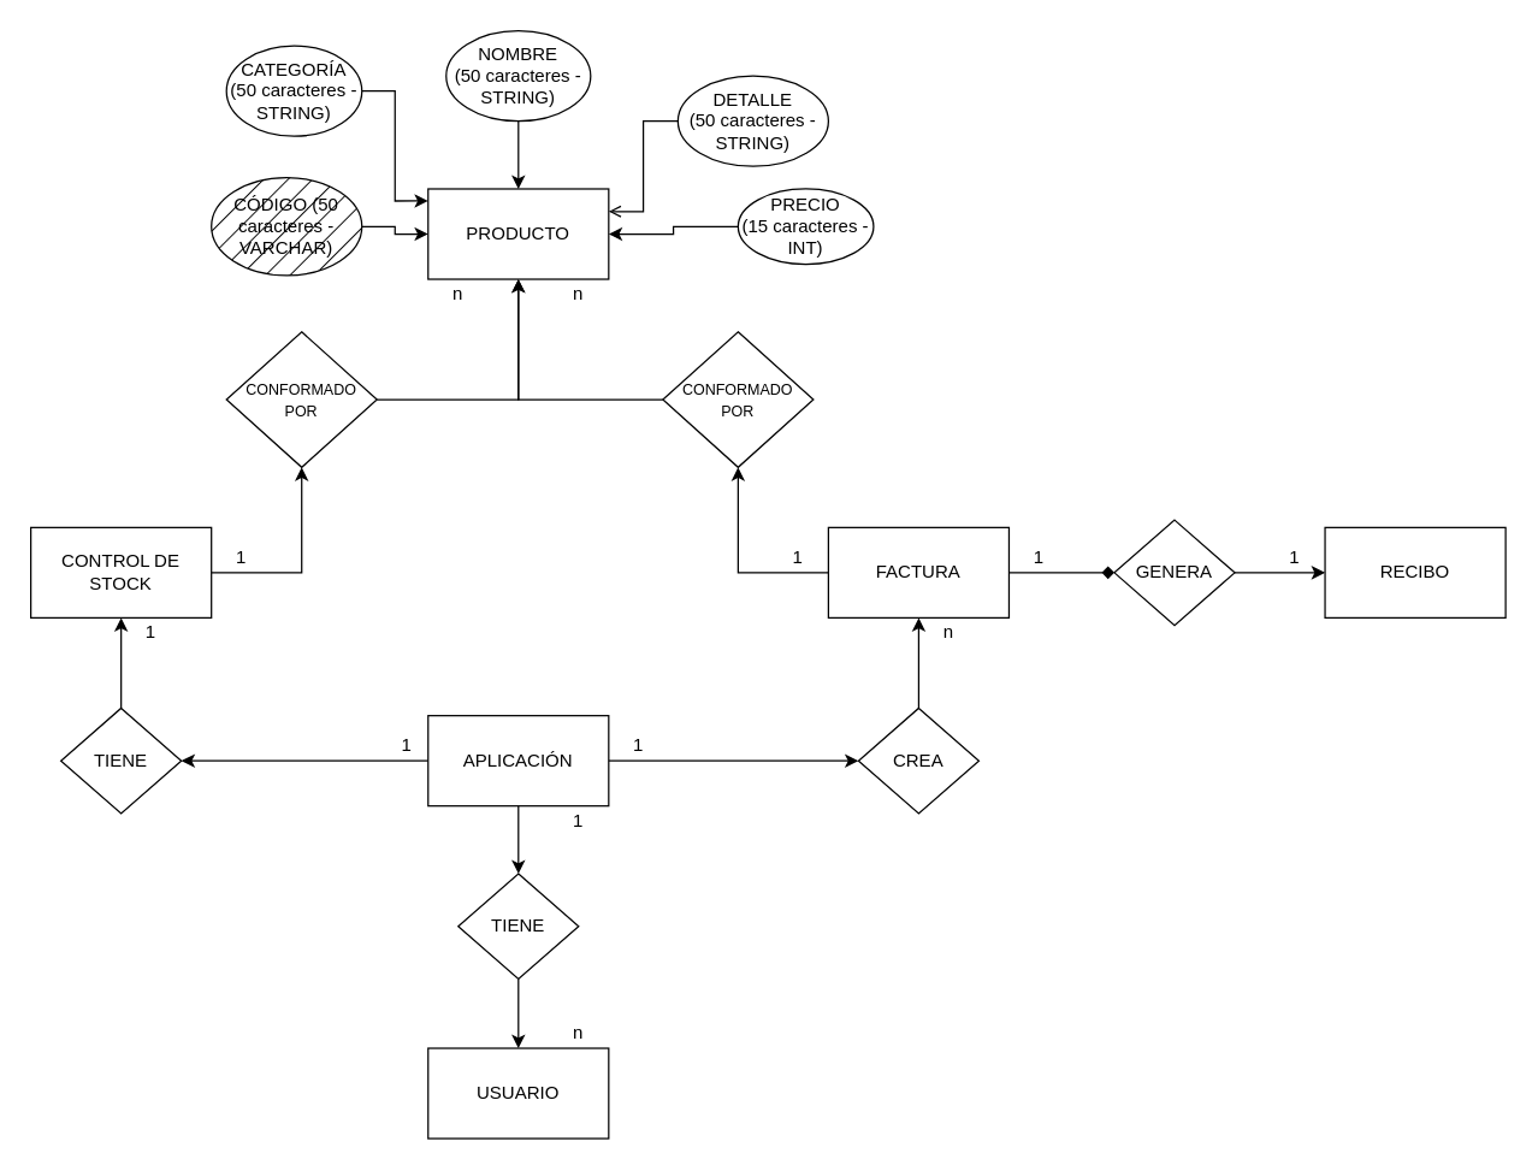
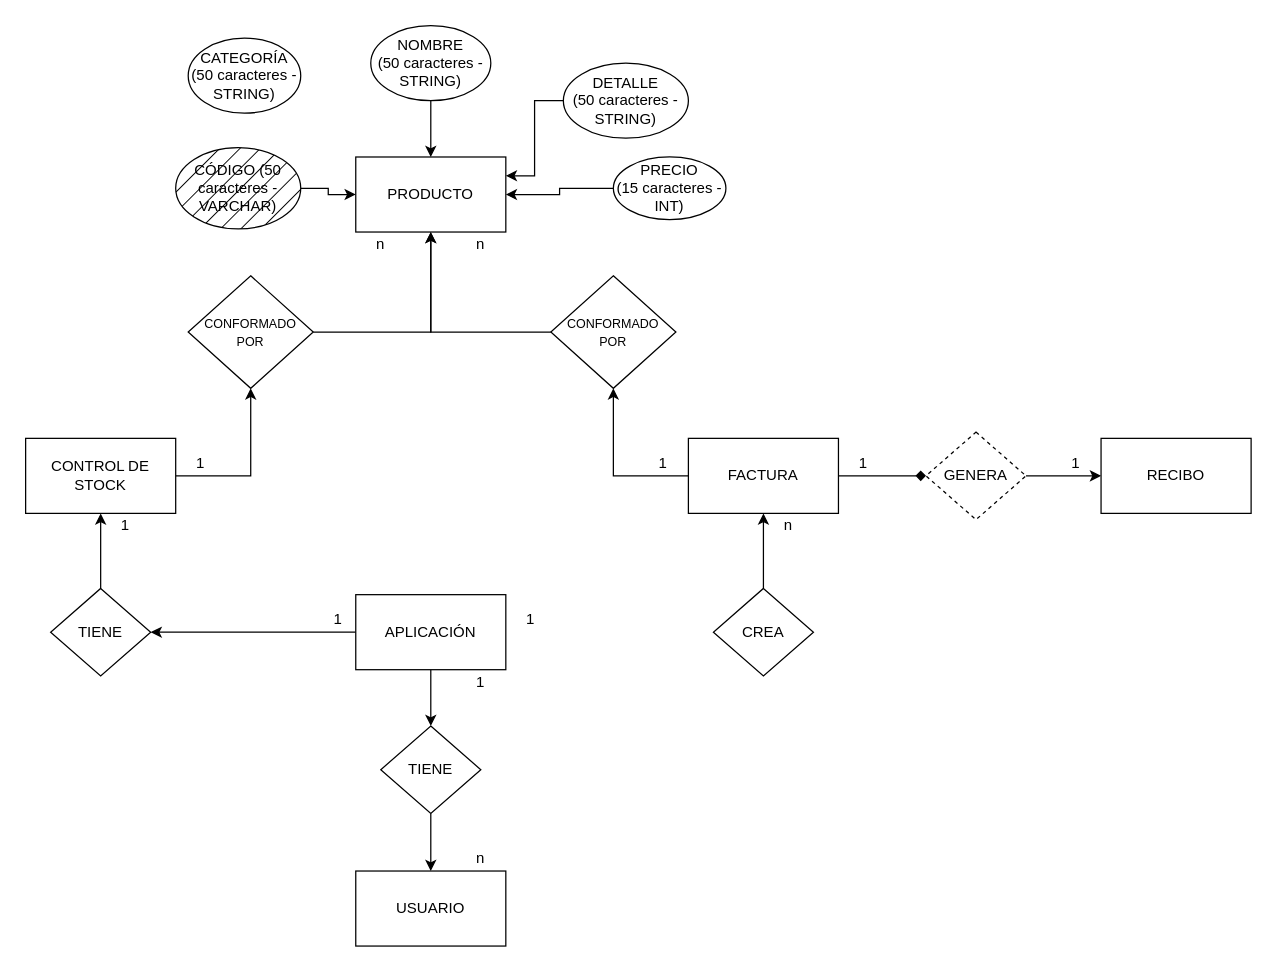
  <mxCell id="0" />
  <mxCell id="1" parent="0" />
  <mxCell id="2" value="PRODUCTO" style="rounded=0;whiteSpace=wrap;html=1;" vertex="1" parent="1"><mxGeometry x="284" y="125" width="120" height="60" as="geometry" /></mxCell>
  <mxCell id="3" style="edgeStyle=orthogonalEdgeStyle;rounded=0;orthogonalLoop=1;jettySize=auto;html=1;entryX=0;entryY=0.5;entryDx=0;entryDy=0;" edge="1" parent="1" source="4" target="2"><mxGeometry relative="1" as="geometry" /></mxCell>
  <mxCell id="4" value="CÓDIGO (50 caracteres - VARCHAR)" style="ellipse;whiteSpace=wrap;html=1;fontSize=12;shadow=0;gradientColor=none;fillStyle=hatch;fillColor=#000000;" vertex="1" parent="1"><mxGeometry x="140" y="117.5" width="100" height="65" as="geometry" /></mxCell>
  <mxCell id="5" style="edgeStyle=orthogonalEdgeStyle;rounded=0;orthogonalLoop=1;jettySize=auto;html=1;entryX=0.5;entryY=0;entryDx=0;entryDy=0;" edge="1" parent="1" source="6" target="2"><mxGeometry relative="1" as="geometry" /></mxCell>
  <mxCell id="6" value="NOMBRE&lt;br&gt;(50 caracteres - STRING)" style="ellipse;whiteSpace=wrap;html=1;fontSize=12;" vertex="1" parent="1"><mxGeometry x="296" y="20" width="96" height="60" as="geometry" /></mxCell>
- <mxCell id="7" style="edgeStyle=orthogonalEdgeStyle;rounded=0;orthogonalLoop=1;jettySize=auto;html=1;entryX=0;entryY=0.133;entryDx=0;entryDy=0;entryPerimeter=0;" edge="1" parent="1" source="8" target="2"><mxGeometry relative="1" as="geometry" /></mxCell>
  <mxCell id="8" value="CATEGORÍA (50 caracteres - STRING)" style="ellipse;whiteSpace=wrap;html=1;fontSize=12;" vertex="1" parent="1"><mxGeometry x="150" y="30" width="90" height="60" as="geometry" /></mxCell>
- <mxCell id="9" style="edgeStyle=orthogonalEdgeStyle;rounded=0;orthogonalLoop=1;jettySize=auto;html=1;entryX=1;entryY=0.25;entryDx=0;entryDy=0;endArrow=open;" edge="1" parent="1" source="10" target="2"><mxGeometry relative="1" as="geometry" /></mxCell>
+ <mxCell id="9" style="edgeStyle=orthogonalEdgeStyle;rounded=0;orthogonalLoop=1;jettySize=auto;html=1;entryX=1;entryY=0.25;entryDx=0;entryDy=0;" edge="1" parent="1" source="10" target="2"><mxGeometry relative="1" as="geometry" /></mxCell>
  <mxCell id="10" value="DETALLE&lt;br&gt;(50 caracteres - STRING)" style="ellipse;whiteSpace=wrap;html=1;fontSize=12;" vertex="1" parent="1"><mxGeometry x="450" y="50" width="100" height="60" as="geometry" /></mxCell>
  <mxCell id="11" style="edgeStyle=orthogonalEdgeStyle;rounded=0;orthogonalLoop=1;jettySize=auto;html=1;entryX=1;entryY=0.5;entryDx=0;entryDy=0;" edge="1" parent="1" source="12" target="2"><mxGeometry relative="1" as="geometry" /></mxCell>
  <mxCell id="12" value="PRECIO&lt;br&gt;(15 caracteres - INT)" style="ellipse;whiteSpace=wrap;html=1;fontSize=12;" vertex="1" parent="1"><mxGeometry x="490" y="125" width="90" height="50" as="geometry" /></mxCell>
  <mxCell id="13" style="edgeStyle=orthogonalEdgeStyle;rounded=0;orthogonalLoop=1;jettySize=auto;html=1;" edge="1" parent="1" source="16" target="37"><mxGeometry relative="1" as="geometry" /></mxCell>
  <mxCell id="14" style="edgeStyle=orthogonalEdgeStyle;rounded=0;orthogonalLoop=1;jettySize=auto;html=1;" edge="1" parent="1" source="16" target="41"><mxGeometry relative="1" as="geometry" /></mxCell>
- <mxCell id="15" style="edgeStyle=orthogonalEdgeStyle;rounded=0;orthogonalLoop=1;jettySize=auto;html=1;entryX=0;entryY=0.5;entryDx=0;entryDy=0;" edge="1" parent="1" source="16" target="45"><mxGeometry relative="1" as="geometry"><mxPoint x="480" y="505" as="targetPoint" /></mxGeometry></mxCell>
  <mxCell id="16" value="APLICACIÓN" style="rounded=0;whiteSpace=wrap;html=1;" vertex="1" parent="1"><mxGeometry x="284" y="475" width="120" height="60" as="geometry" /></mxCell>
  <mxCell id="17" style="edgeStyle=orthogonalEdgeStyle;rounded=0;orthogonalLoop=1;jettySize=auto;html=1;entryX=0.5;entryY=1;entryDx=0;entryDy=0;" edge="1" parent="1" source="19" target="27"><mxGeometry relative="1" as="geometry" /></mxCell>
  <mxCell id="18" style="edgeStyle=orthogonalEdgeStyle;rounded=0;orthogonalLoop=1;jettySize=auto;html=1;endArrow=diamond;" edge="1" parent="1" source="19" target="29"><mxGeometry relative="1" as="geometry" /></mxCell>
  <mxCell id="19" value="FACTURA" style="rounded=0;whiteSpace=wrap;html=1;" vertex="1" parent="1"><mxGeometry x="550" y="350" width="120" height="60" as="geometry" /></mxCell>
  <mxCell id="20" style="edgeStyle=orthogonalEdgeStyle;rounded=0;orthogonalLoop=1;jettySize=auto;html=1;" edge="1" parent="1" source="21" target="25"><mxGeometry relative="1" as="geometry" /></mxCell>
  <mxCell id="21" value="CONTROL DE STOCK" style="rounded=0;whiteSpace=wrap;html=1;" vertex="1" parent="1"><mxGeometry x="20" y="350" width="120" height="60" as="geometry" /></mxCell>
  <mxCell id="22" value="USUARIO" style="rounded=0;whiteSpace=wrap;html=1;" vertex="1" parent="1"><mxGeometry x="284" y="696" width="120" height="60" as="geometry" /></mxCell>
  <mxCell id="23" value="RECIBO" style="rounded=0;whiteSpace=wrap;html=1;" vertex="1" parent="1"><mxGeometry x="880" y="350" width="120" height="60" as="geometry" /></mxCell>
  <mxCell id="24" style="edgeStyle=orthogonalEdgeStyle;rounded=0;orthogonalLoop=1;jettySize=auto;html=1;entryX=0.5;entryY=1;entryDx=0;entryDy=0;" edge="1" parent="1" source="25" target="2"><mxGeometry relative="1" as="geometry" /></mxCell>
  <mxCell id="25" value="&lt;font style=&quot;font-size: 10px;&quot;&gt;CONFORMADO &lt;br&gt;POR&lt;/font&gt;" style="rhombus;whiteSpace=wrap;html=1;verticalAlign=middle;" vertex="1" parent="1"><mxGeometry x="150" y="220" width="100" height="90" as="geometry" /></mxCell>
  <mxCell id="26" style="edgeStyle=orthogonalEdgeStyle;rounded=0;orthogonalLoop=1;jettySize=auto;html=1;entryX=0.5;entryY=1;entryDx=0;entryDy=0;" edge="1" parent="1" source="27" target="2"><mxGeometry relative="1" as="geometry" /></mxCell>
  <mxCell id="27" value="&lt;font style=&quot;font-size: 10px;&quot;&gt;CONFORMADO &lt;br&gt;POR&lt;/font&gt;" style="rhombus;whiteSpace=wrap;html=1;verticalAlign=middle;" vertex="1" parent="1"><mxGeometry x="440" y="220" width="100" height="90" as="geometry" /></mxCell>
  <mxCell id="28" style="edgeStyle=orthogonalEdgeStyle;rounded=0;orthogonalLoop=1;jettySize=auto;html=1;" edge="1" parent="1" source="29" target="23"><mxGeometry relative="1" as="geometry" /></mxCell>
- <mxCell id="29" value="GENERA" style="rhombus;whiteSpace=wrap;html=1;verticalAlign=middle;" vertex="1" parent="1"><mxGeometry x="740" y="345" width="80" height="70" as="geometry" /></mxCell>
+ <mxCell id="29" value="GENERA" style="rhombus;whiteSpace=wrap;html=1;verticalAlign=middle;dashed=1;" vertex="1" parent="1"><mxGeometry x="740" y="345" width="80" height="70" as="geometry" /></mxCell>
  <mxCell id="30" value="1" style="text;html=1;strokeColor=none;fillColor=none;align=center;verticalAlign=middle;whiteSpace=wrap;rounded=0;" vertex="1" parent="1"><mxGeometry x="840" y="360" width="40" height="20" as="geometry" /></mxCell>
  <mxCell id="31" value="1" style="text;html=1;strokeColor=none;fillColor=none;align=center;verticalAlign=middle;whiteSpace=wrap;rounded=0;" vertex="1" parent="1"><mxGeometry x="670" y="360" width="40" height="20" as="geometry" /></mxCell>
  <mxCell id="32" value="1" style="text;html=1;strokeColor=none;fillColor=none;align=center;verticalAlign=middle;whiteSpace=wrap;rounded=0;" vertex="1" parent="1"><mxGeometry x="510" y="360" width="40" height="20" as="geometry" /></mxCell>
  <mxCell id="33" value="n" style="text;html=1;strokeColor=none;fillColor=none;align=center;verticalAlign=middle;whiteSpace=wrap;rounded=0;" vertex="1" parent="1"><mxGeometry x="364" y="185" width="40" height="20" as="geometry" /></mxCell>
  <mxCell id="34" value="n" style="text;html=1;strokeColor=none;fillColor=none;align=center;verticalAlign=middle;whiteSpace=wrap;rounded=0;" vertex="1" parent="1"><mxGeometry x="284" y="185" width="40" height="20" as="geometry" /></mxCell>
  <mxCell id="35" value="1" style="text;html=1;strokeColor=none;fillColor=none;align=center;verticalAlign=middle;whiteSpace=wrap;rounded=0;" vertex="1" parent="1"><mxGeometry x="140" y="360" width="40" height="20" as="geometry" /></mxCell>
  <mxCell id="36" style="edgeStyle=orthogonalEdgeStyle;rounded=0;orthogonalLoop=1;jettySize=auto;html=1;entryX=0.5;entryY=0;entryDx=0;entryDy=0;" edge="1" parent="1" source="37" target="22"><mxGeometry relative="1" as="geometry" /></mxCell>
  <mxCell id="37" value="TIENE" style="rhombus;whiteSpace=wrap;html=1;verticalAlign=middle;" vertex="1" parent="1"><mxGeometry x="304" y="580" width="80" height="70" as="geometry" /></mxCell>
  <mxCell id="38" value="1" style="text;html=1;strokeColor=none;fillColor=none;align=center;verticalAlign=middle;whiteSpace=wrap;rounded=0;" vertex="1" parent="1"><mxGeometry x="364" y="535" width="40" height="20" as="geometry" /></mxCell>
  <mxCell id="39" value="n" style="text;html=1;strokeColor=none;fillColor=none;align=center;verticalAlign=middle;whiteSpace=wrap;rounded=0;" vertex="1" parent="1"><mxGeometry x="364" y="676" width="40" height="20" as="geometry" /></mxCell>
  <mxCell id="40" style="edgeStyle=orthogonalEdgeStyle;rounded=0;orthogonalLoop=1;jettySize=auto;html=1;entryX=0.5;entryY=1;entryDx=0;entryDy=0;" edge="1" parent="1" source="41" target="21"><mxGeometry relative="1" as="geometry" /></mxCell>
  <mxCell id="41" value="TIENE" style="rhombus;whiteSpace=wrap;html=1;verticalAlign=middle;" vertex="1" parent="1"><mxGeometry x="40" y="470" width="80" height="70" as="geometry" /></mxCell>
  <mxCell id="42" value="1" style="text;html=1;strokeColor=none;fillColor=none;align=center;verticalAlign=middle;whiteSpace=wrap;rounded=0;" vertex="1" parent="1"><mxGeometry x="250" y="485" width="40" height="20" as="geometry" /></mxCell>
  <mxCell id="43" value="1" style="text;html=1;strokeColor=none;fillColor=none;align=center;verticalAlign=middle;whiteSpace=wrap;rounded=0;" vertex="1" parent="1"><mxGeometry x="80" y="410" width="40" height="20" as="geometry" /></mxCell>
  <mxCell id="44" style="edgeStyle=orthogonalEdgeStyle;rounded=0;orthogonalLoop=1;jettySize=auto;html=1;entryX=0.5;entryY=1;entryDx=0;entryDy=0;" edge="1" parent="1" source="45" target="19"><mxGeometry relative="1" as="geometry" /></mxCell>
  <mxCell id="45" value="CREA" style="rhombus;whiteSpace=wrap;html=1;verticalAlign=middle;" vertex="1" parent="1"><mxGeometry x="570" y="470" width="80" height="70" as="geometry" /></mxCell>
  <mxCell id="46" value="1" style="text;html=1;strokeColor=none;fillColor=none;align=center;verticalAlign=middle;whiteSpace=wrap;rounded=0;" vertex="1" parent="1"><mxGeometry x="404" y="485" width="40" height="20" as="geometry" /></mxCell>
  <mxCell id="47" value="n" style="text;html=1;strokeColor=none;fillColor=none;align=center;verticalAlign=middle;whiteSpace=wrap;rounded=0;" vertex="1" parent="1"><mxGeometry x="610" y="410" width="40" height="20" as="geometry" /></mxCell>
